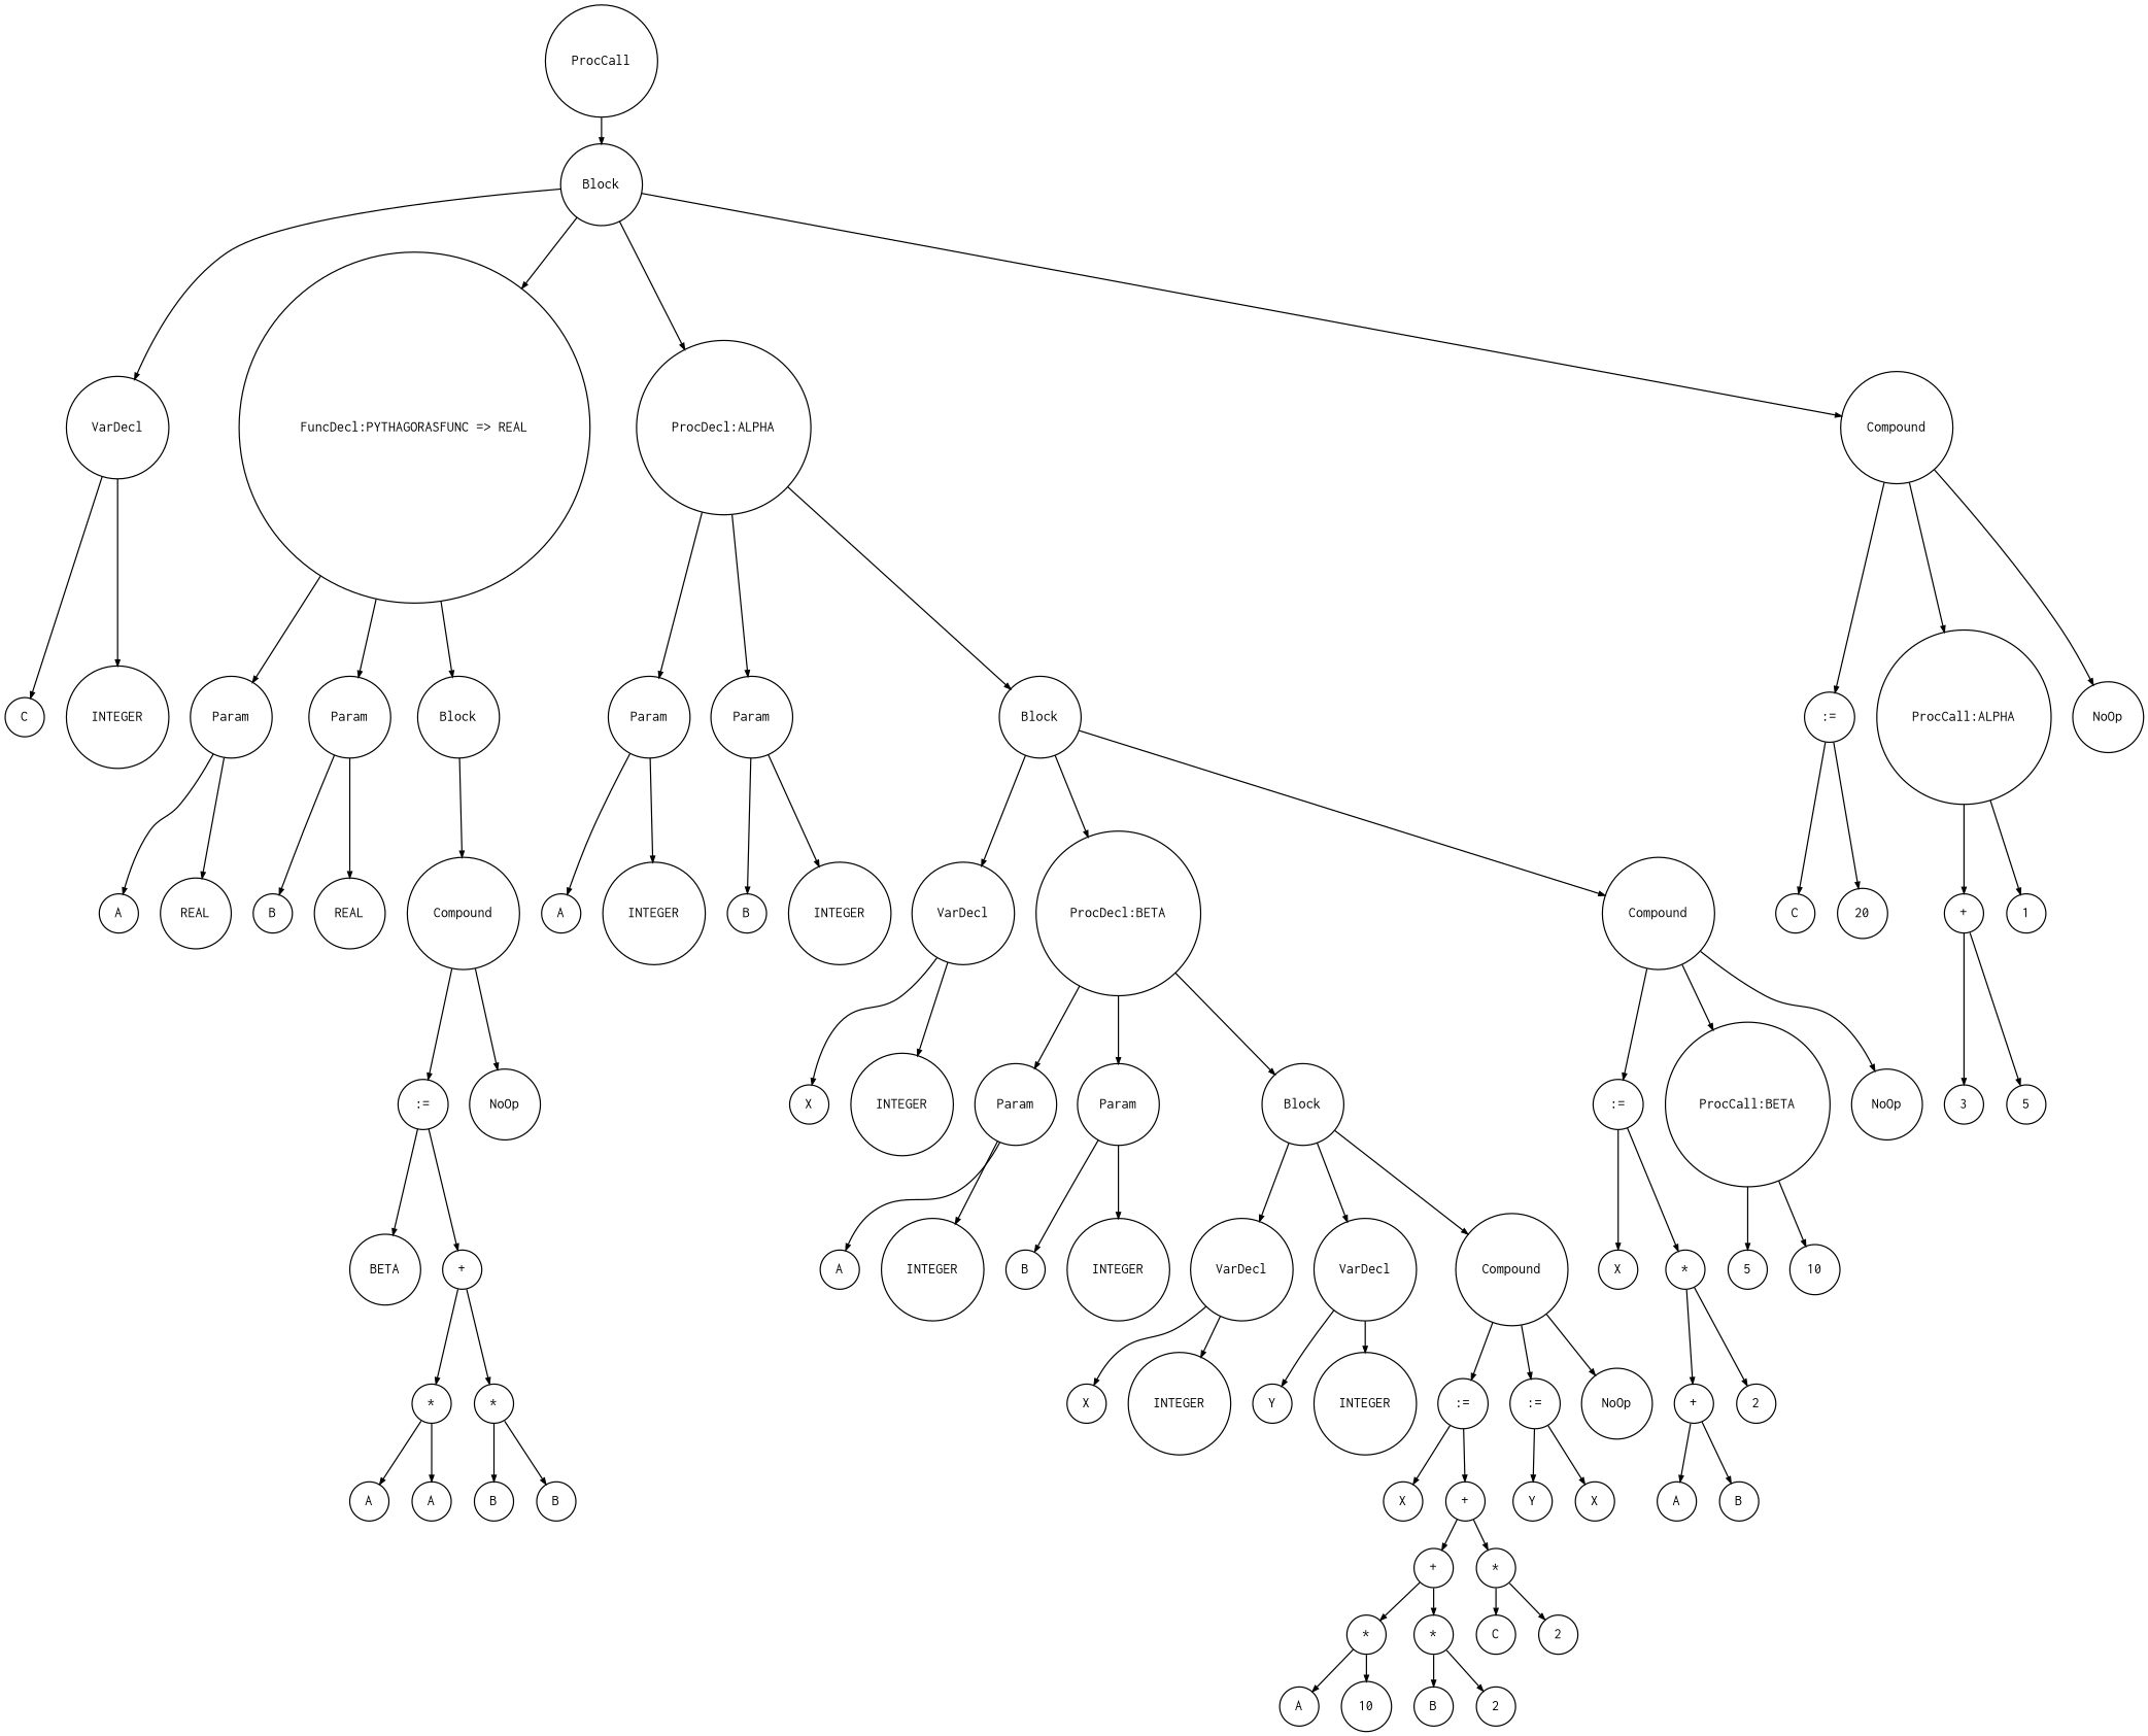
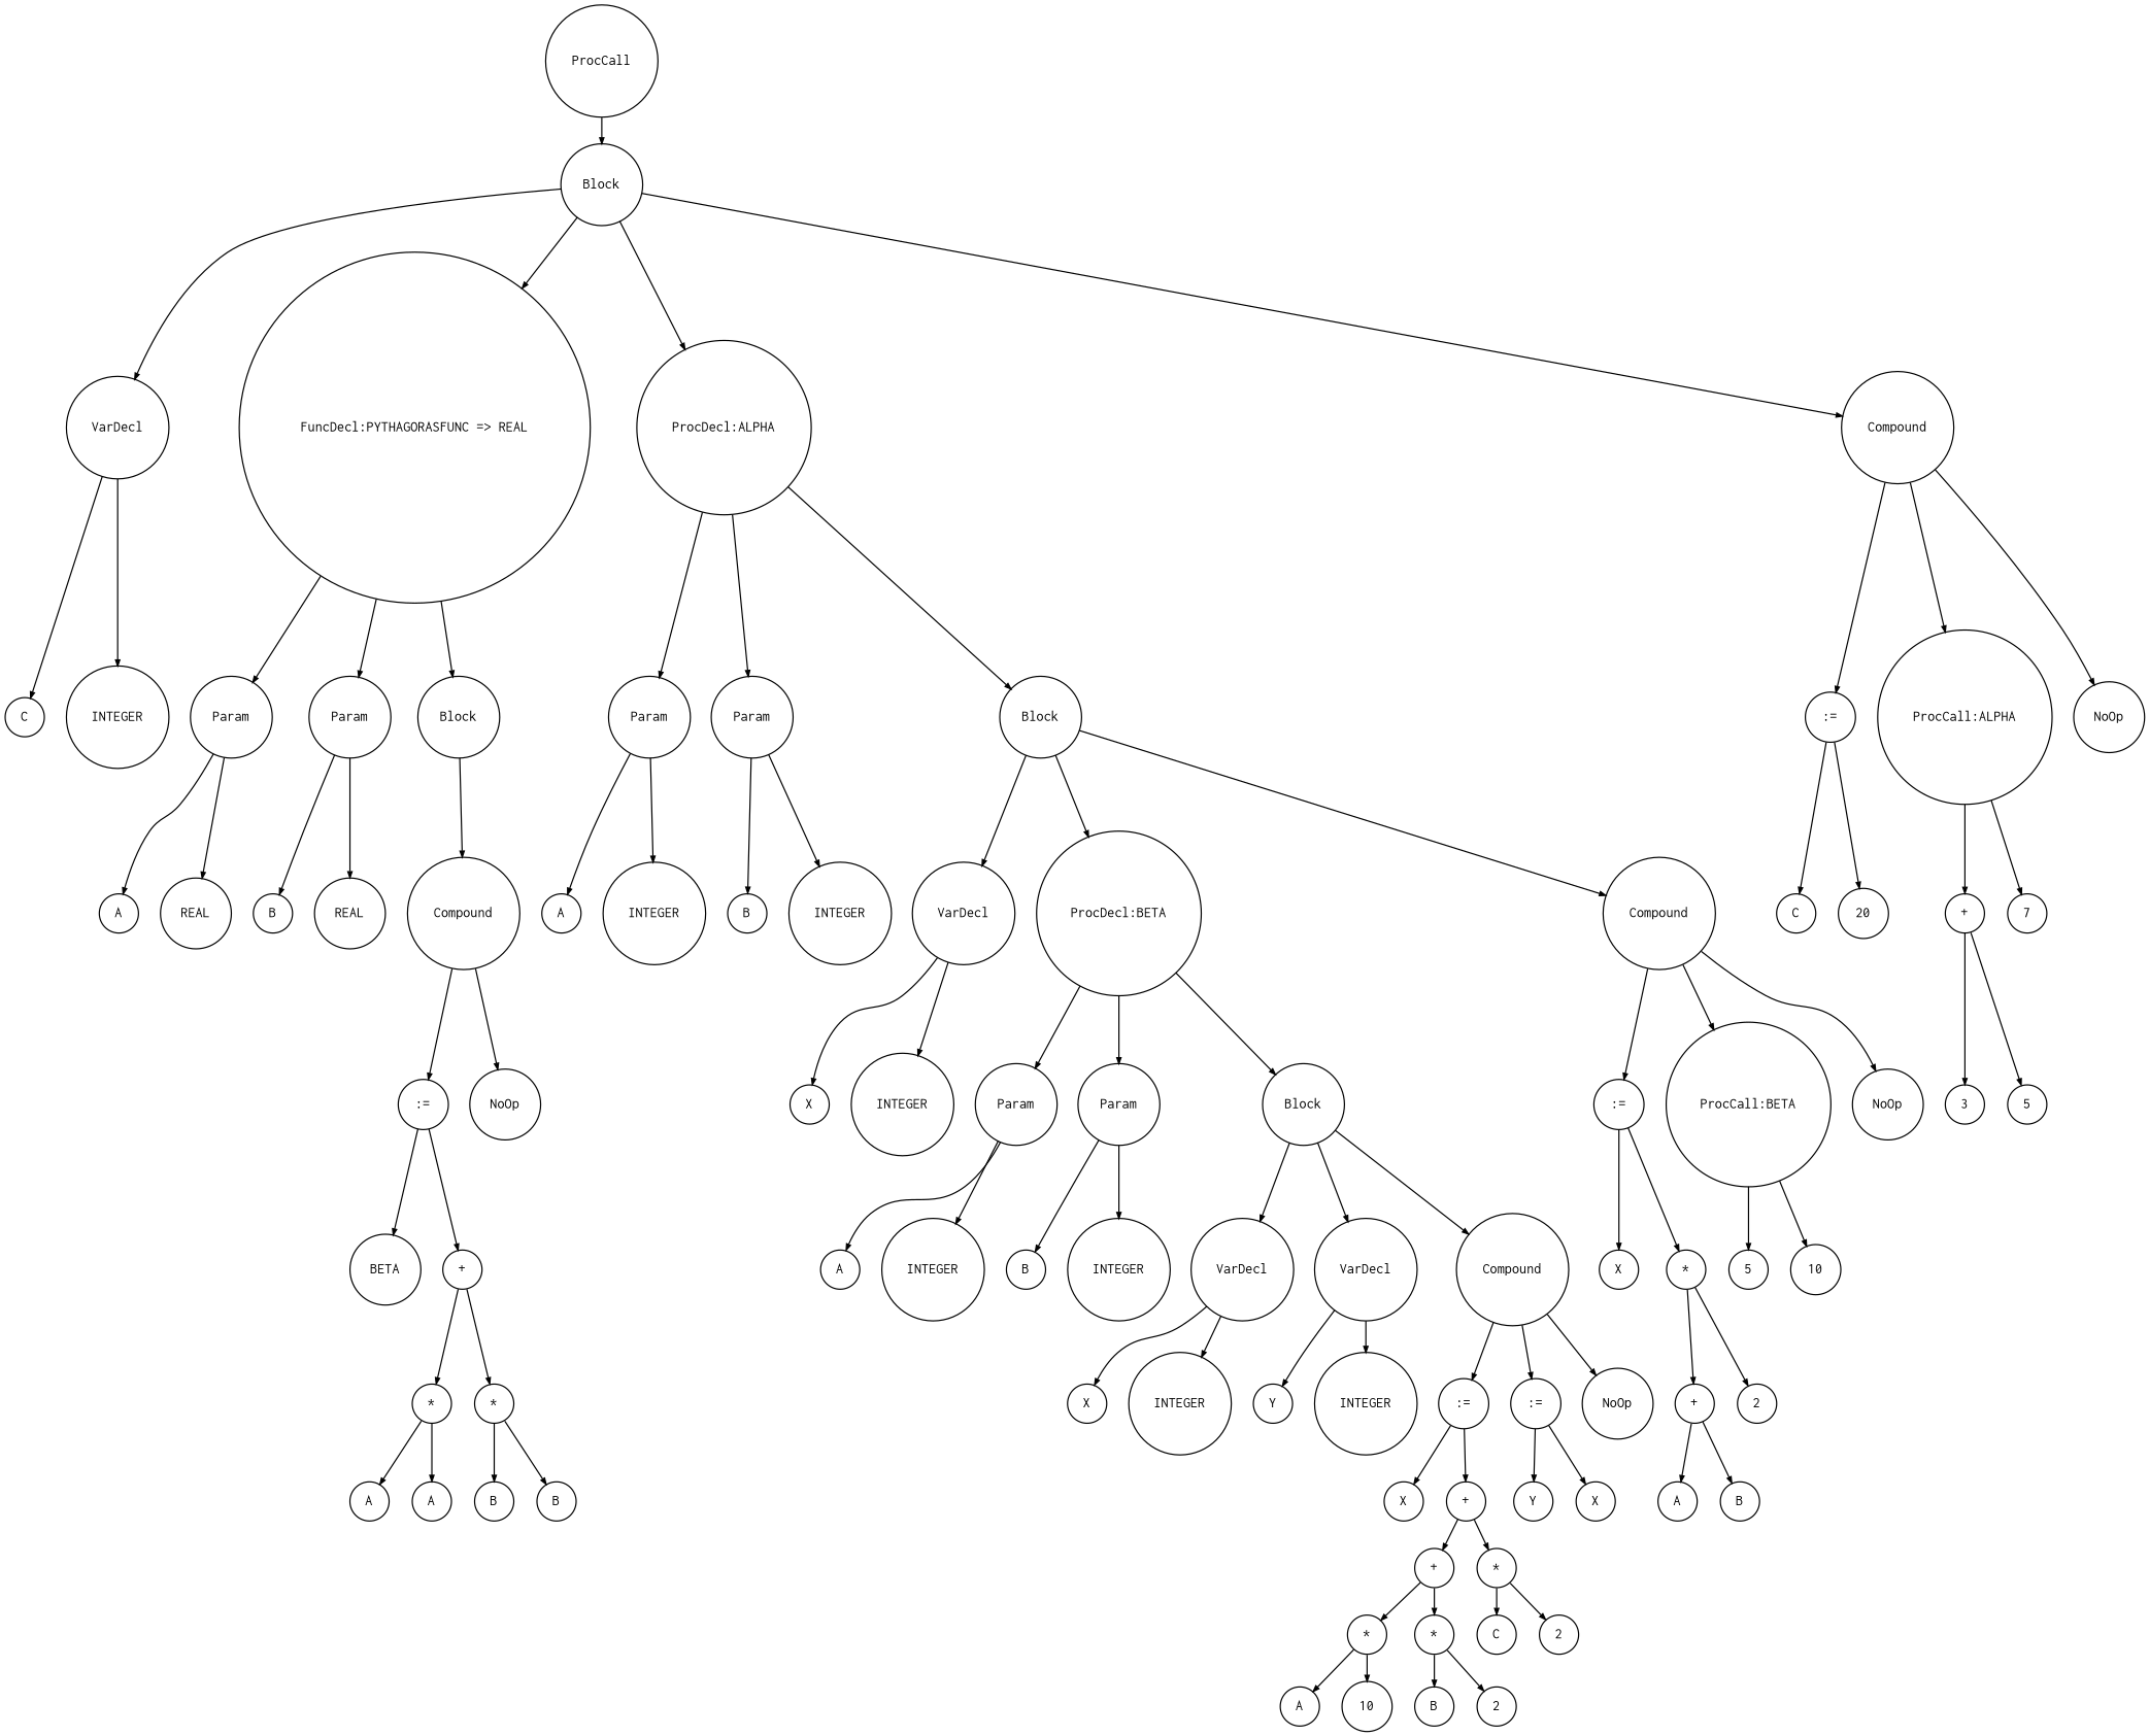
  digraph {
    ranksep=.3
    node [fontname=Courier fontsize=12 shape=circle]
    edge [arrowsize=.5]
    n1 [height=.1 label=ProcCall]
    n2 [height=.1 label=Block]
    n3 [height=.1 label=VarDecl]
    n4 [height=.1 label="FuncDecl:PYTHAGORASFUNC => REAL"]
    n5 [height=.1 label="ProcDecl:ALPHA"]
    n6 [height=.1 label=Compound]
    n7 [height=.1 label=C]
    n8 [height=.1 label=INTEGER]
    n9 [height=.1 label=Param]
    n10 [height=.1 label=Param]
    n11 [height=.1 label=Block]
    n12 [height=.1 label=Param]
    n13 [height=.1 label=Param]
    n14 [height=.1 label=Block]
    n15 [height=.1 label=":="]
    n16 [height=.1 label="ProcCall:ALPHA"]
    n17 [height=.1 label=NoOp]
    n18 [height=.1 label=A]
    n19 [height=.1 label=REAL]
    n20 [height=.1 label=B]
    n21 [height=.1 label=REAL]
    n22 [height=.1 label=Compound]
    n23 [height=.1 label=":="]
    n24 [height=.1 label=NoOp]
    n25 [height=.1 label=BETA]
    n26 [height=.1 label="+"]
    n27 [height=.1 label="*"]
    n28 [height=.1 label="*"]
    n29 [height=.1 label=A]
    n30 [height=.1 label=A]
    n31 [height=.1 label=B]
    n32 [height=.1 label=B]
    n33 [height=.1 label=A]
    n34 [height=.1 label=INTEGER]
    n35 [height=.1 label=B]
    n36 [height=.1 label=INTEGER]
    n37 [height=.1 label=VarDecl]
    n38 [height=.1 label="ProcDecl:BETA"]
    n39 [height=.1 label=Compound]
    n40 [height=.1 label=X]
    n41 [height=.1 label=INTEGER]
    n42 [height=.1 label=Param]
    n43 [height=.1 label=Param]
    n44 [height=.1 label=Block]
    n45 [height=.1 label=":="]
    n46 [height=.1 label="ProcCall:BETA"]
    n47 [height=.1 label=NoOp]
    n48 [height=.1 label=A]
    n49 [height=.1 label=INTEGER]
    n50 [height=.1 label=B]
    n51 [height=.1 label=INTEGER]
    n52 [height=.1 label=VarDecl]
    n53 [height=.1 label=VarDecl]
    n54 [height=.1 label=Compound]
    n55 [height=.1 label=X]
    n56 [height=.1 label=INTEGER]
    n57 [height=.1 label=Y]
    n58 [height=.1 label=INTEGER]
    n59 [height=.1 label=":="]
    n60 [height=.1 label=":="]
    n61 [height=.1 label=NoOp]
    n62 [height=.1 label=X]
    n63 [height=.1 label="+"]
    n64 [height=.1 label=Y]
    n65 [height=.1 label=X]
    n66 [height=.1 label="+"]
    n67 [height=.1 label="*"]
    n68 [height=.1 label="*"]
    n69 [height=.1 label="*"]
    n70 [height=.1 label=C]
    n71 [height=.1 label=2]
    n72 [height=.1 label=A]
    n73 [height=.1 label=10]
    n74 [height=.1 label=B]
    n75 [height=.1 label=2]
    n76 [height=.1 label=X]
    n77 [height=.1 label="*"]
    n78 [height=.1 label=5]
    n79 [height=.1 label=10]
    n80 [height=.1 label="+"]
    n81 [height=.1 label=2]
    n82 [height=.1 label=A]
    n83 [height=.1 label=B]
    n84 [height=.1 label=C]
    n85 [height=.1 label=20]
    n86 [height=.1 label="+"]
-   n87 [height=.1 label=1]
+   n87 [height=.1 label=7]
    n88 [height=.1 label=3]
    n89 [height=.1 label=5]
    n1 -> n2
    n2 -> n3
    n2 -> n4
    n2 -> n5
    n2 -> n6
    n3 -> n7
    n3 -> n8
    n4 -> n9
    n4 -> n10
    n4 -> n11
    n5 -> n12
    n5 -> n13
    n5 -> n14
    n6 -> n15
    n6 -> n16
    n6 -> n17
    n9 -> n18
    n9 -> n19
    n10 -> n20
    n10 -> n21
    n11 -> n22
    n12 -> n33
    n12 -> n34
    n13 -> n35
    n13 -> n36
    n14 -> n37
    n14 -> n38
    n14 -> n39
    n15 -> n84
    n15 -> n85
    n16 -> n86
    n16 -> n87
    n22 -> n23
    n22 -> n24
    n23 -> n25
    n23 -> n26
    n26 -> n27
    n26 -> n28
    n27 -> n29
    n27 -> n30
    n28 -> n31
    n28 -> n32
    n37 -> n40
    n37 -> n41
    n38 -> n42
    n38 -> n43
    n38 -> n44
    n39 -> n45
    n39 -> n46
    n39 -> n47
    n42 -> n48
    n42 -> n49
    n43 -> n50
    n43 -> n51
    n44 -> n52
    n44 -> n53
    n44 -> n54
    n45 -> n76
    n45 -> n77
    n46 -> n78
    n46 -> n79
    n52 -> n55
    n52 -> n56
    n53 -> n57
    n53 -> n58
    n54 -> n59
    n54 -> n60
    n54 -> n61
    n59 -> n62
    n59 -> n63
    n60 -> n64
    n60 -> n65
    n63 -> n66
    n63 -> n67
    n66 -> n68
    n66 -> n69
    n67 -> n70
    n67 -> n71
    n68 -> n72
    n68 -> n73
    n69 -> n74
    n69 -> n75
    n77 -> n80
    n77 -> n81
    n80 -> n82
    n80 -> n83
    n86 -> n88
    n86 -> n89
  }
